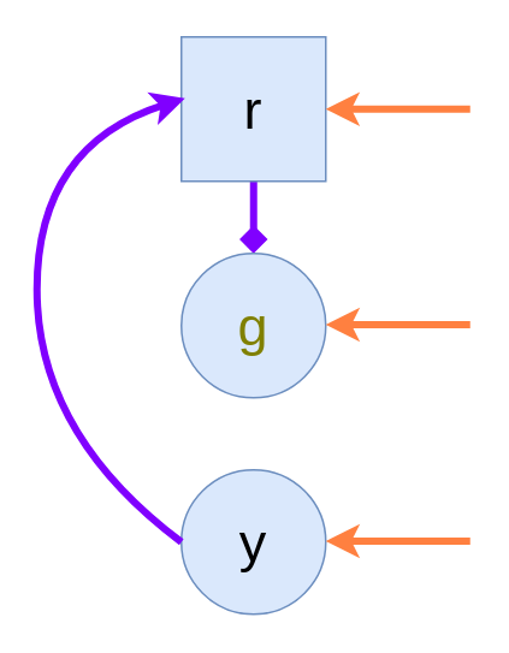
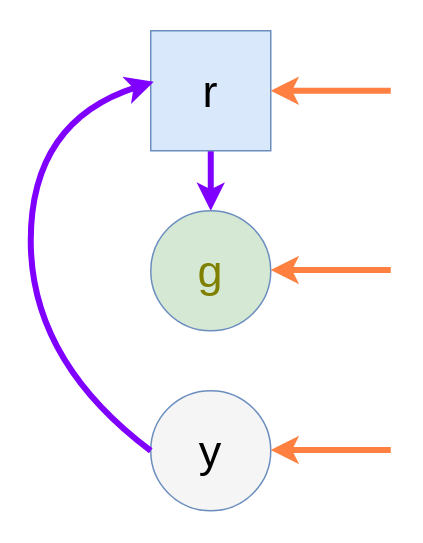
  <mxCell id="0" />
  <mxCell id="1" parent="0" />
- <mxCell id="2" value="" style="edgeStyle=orthogonalEdgeStyle;rounded=0;orthogonalLoop=1;jettySize=auto;html=1;fontSize=30;strokeColor=#8000ff;strokeWidth=4;endArrow=diamond;" edge="1" parent="1" source="3" target="4"><mxGeometry relative="1" as="geometry" /></mxCell>
+ <mxCell id="2" value="" style="edgeStyle=orthogonalEdgeStyle;rounded=0;orthogonalLoop=1;jettySize=auto;html=1;fontSize=30;strokeColor=#8000ff;strokeWidth=4;" edge="1" parent="1" source="3" target="4"><mxGeometry relative="1" as="geometry" /></mxCell>
  <mxCell id="3" value="&lt;font style=&quot;font-size: 30px;&quot;&gt;r&lt;/font&gt;" style="whiteSpace=wrap;html=1;aspect=fixed;fillColor=#dae8fc;strokeColor=#6c8ebf;rounded=0;" vertex="1" parent="1"><mxGeometry x="100" y="20" width="80" height="80" as="geometry" /></mxCell>
- <mxCell id="4" value="&lt;font style=&quot;font-size: 30px;&quot; color=&quot;#808000&quot;&gt;g&lt;/font&gt;" style="ellipse;whiteSpace=wrap;html=1;aspect=fixed;fillColor=#dae8fc;strokeColor=#6c8ebf;" vertex="1" parent="1"><mxGeometry x="100" y="140" width="80" height="80" as="geometry" /></mxCell>
- <mxCell id="5" value="&lt;font style=&quot;font-size: 30px;&quot;&gt;y&lt;/font&gt;" style="ellipse;whiteSpace=wrap;html=1;aspect=fixed;fillColor=#dae8fc;strokeColor=#6c8ebf;" vertex="1" parent="1"><mxGeometry x="100" y="260" width="80" height="80" as="geometry" /></mxCell>
+ <mxCell id="4" value="&lt;font style=&quot;font-size: 30px;&quot; color=&quot;#808000&quot;&gt;g&lt;/font&gt;" style="ellipse;whiteSpace=wrap;html=1;aspect=fixed;fillColor=#d5e8d4;strokeColor=#6c8ebf;" vertex="1" parent="1"><mxGeometry x="100" y="140" width="80" height="80" as="geometry" /></mxCell>
+ <mxCell id="5" value="&lt;font style=&quot;font-size: 30px;&quot;&gt;y&lt;/font&gt;" style="ellipse;whiteSpace=wrap;html=1;aspect=fixed;fillColor=#f5f5f5;strokeColor=#6c8ebf;" vertex="1" parent="1"><mxGeometry x="100" y="260" width="80" height="80" as="geometry" /></mxCell>
  <mxCell id="6" value="" style="curved=1;endArrow=classic;html=1;rounded=0;fontSize=30;entryX=0.025;entryY=0.425;entryDx=0;entryDy=0;entryPerimeter=0;strokeColor=#8000ff;strokeWidth=4;" edge="1" parent="1" target="3"><mxGeometry width="50" height="50" relative="1" as="geometry"><mxPoint x="100" y="300" as="sourcePoint" /><mxPoint y="110" as="targetPoint" x="20" /><Array as="points"><mxPoint y="240" x="20" /><mxPoint y="80" x="20" /></Array></mxGeometry></mxCell>
  <mxCell id="7" value="" style="endArrow=classic;html=1;rounded=0;fontSize=30;entryX=1;entryY=0.5;entryDx=0;entryDy=0;strokeColor=#ff8040;strokeWidth=4;" edge="1" parent="1" target="3"><mxGeometry width="50" height="50" relative="1" as="geometry"><mxPoint x="260" y="60" as="sourcePoint" /><mxPoint x="470" y="330" as="targetPoint" /></mxGeometry></mxCell>
  <mxCell id="8" value="" style="endArrow=classic;html=1;rounded=0;fontSize=30;entryX=1;entryY=0.5;entryDx=0;entryDy=0;strokeColor=#ff8040;strokeWidth=4;" edge="1" parent="1"><mxGeometry width="50" height="50" relative="1" as="geometry"><mxPoint x="260" y="179.5" as="sourcePoint" /><mxPoint x="180" y="179.5" as="targetPoint" /></mxGeometry></mxCell>
  <mxCell id="9" value="" style="endArrow=classic;html=1;rounded=0;fontSize=30;entryX=1;entryY=0.5;entryDx=0;entryDy=0;strokeColor=#ff8040;strokeWidth=4;" edge="1" parent="1"><mxGeometry width="50" height="50" relative="1" as="geometry"><mxPoint x="260" y="299.5" as="sourcePoint" /><mxPoint x="180" y="299.5" as="targetPoint" /></mxGeometry></mxCell>
